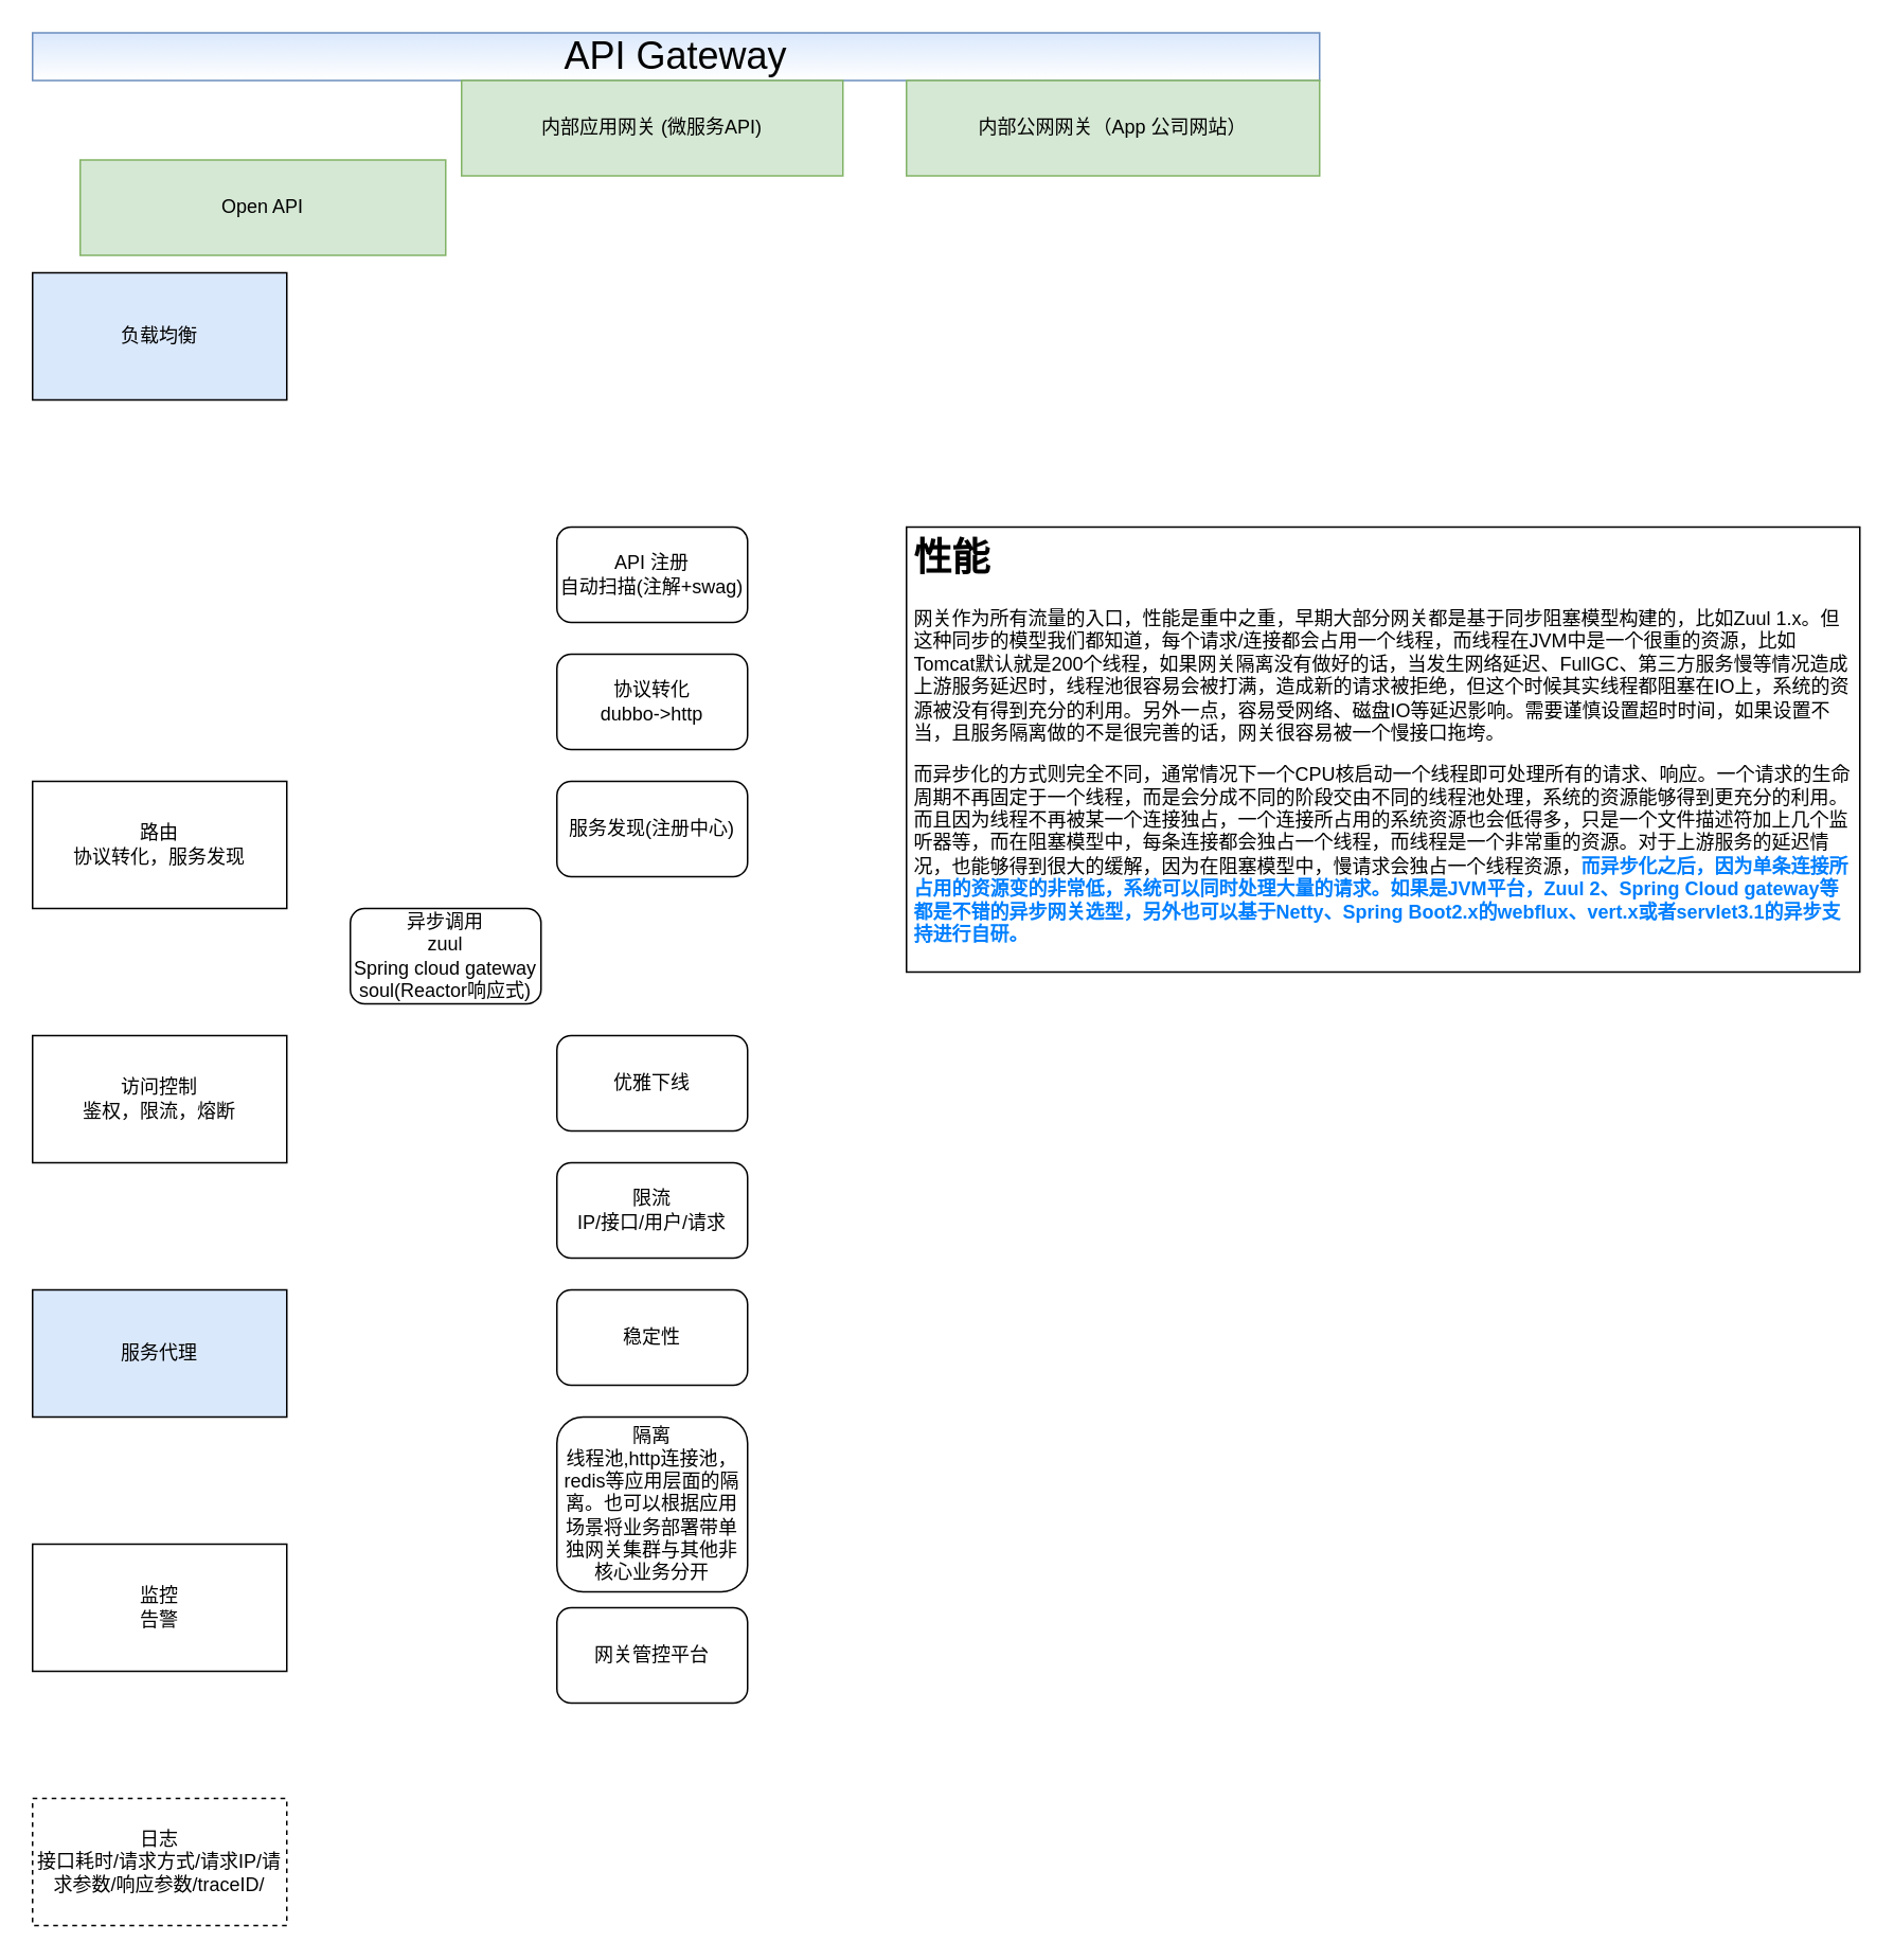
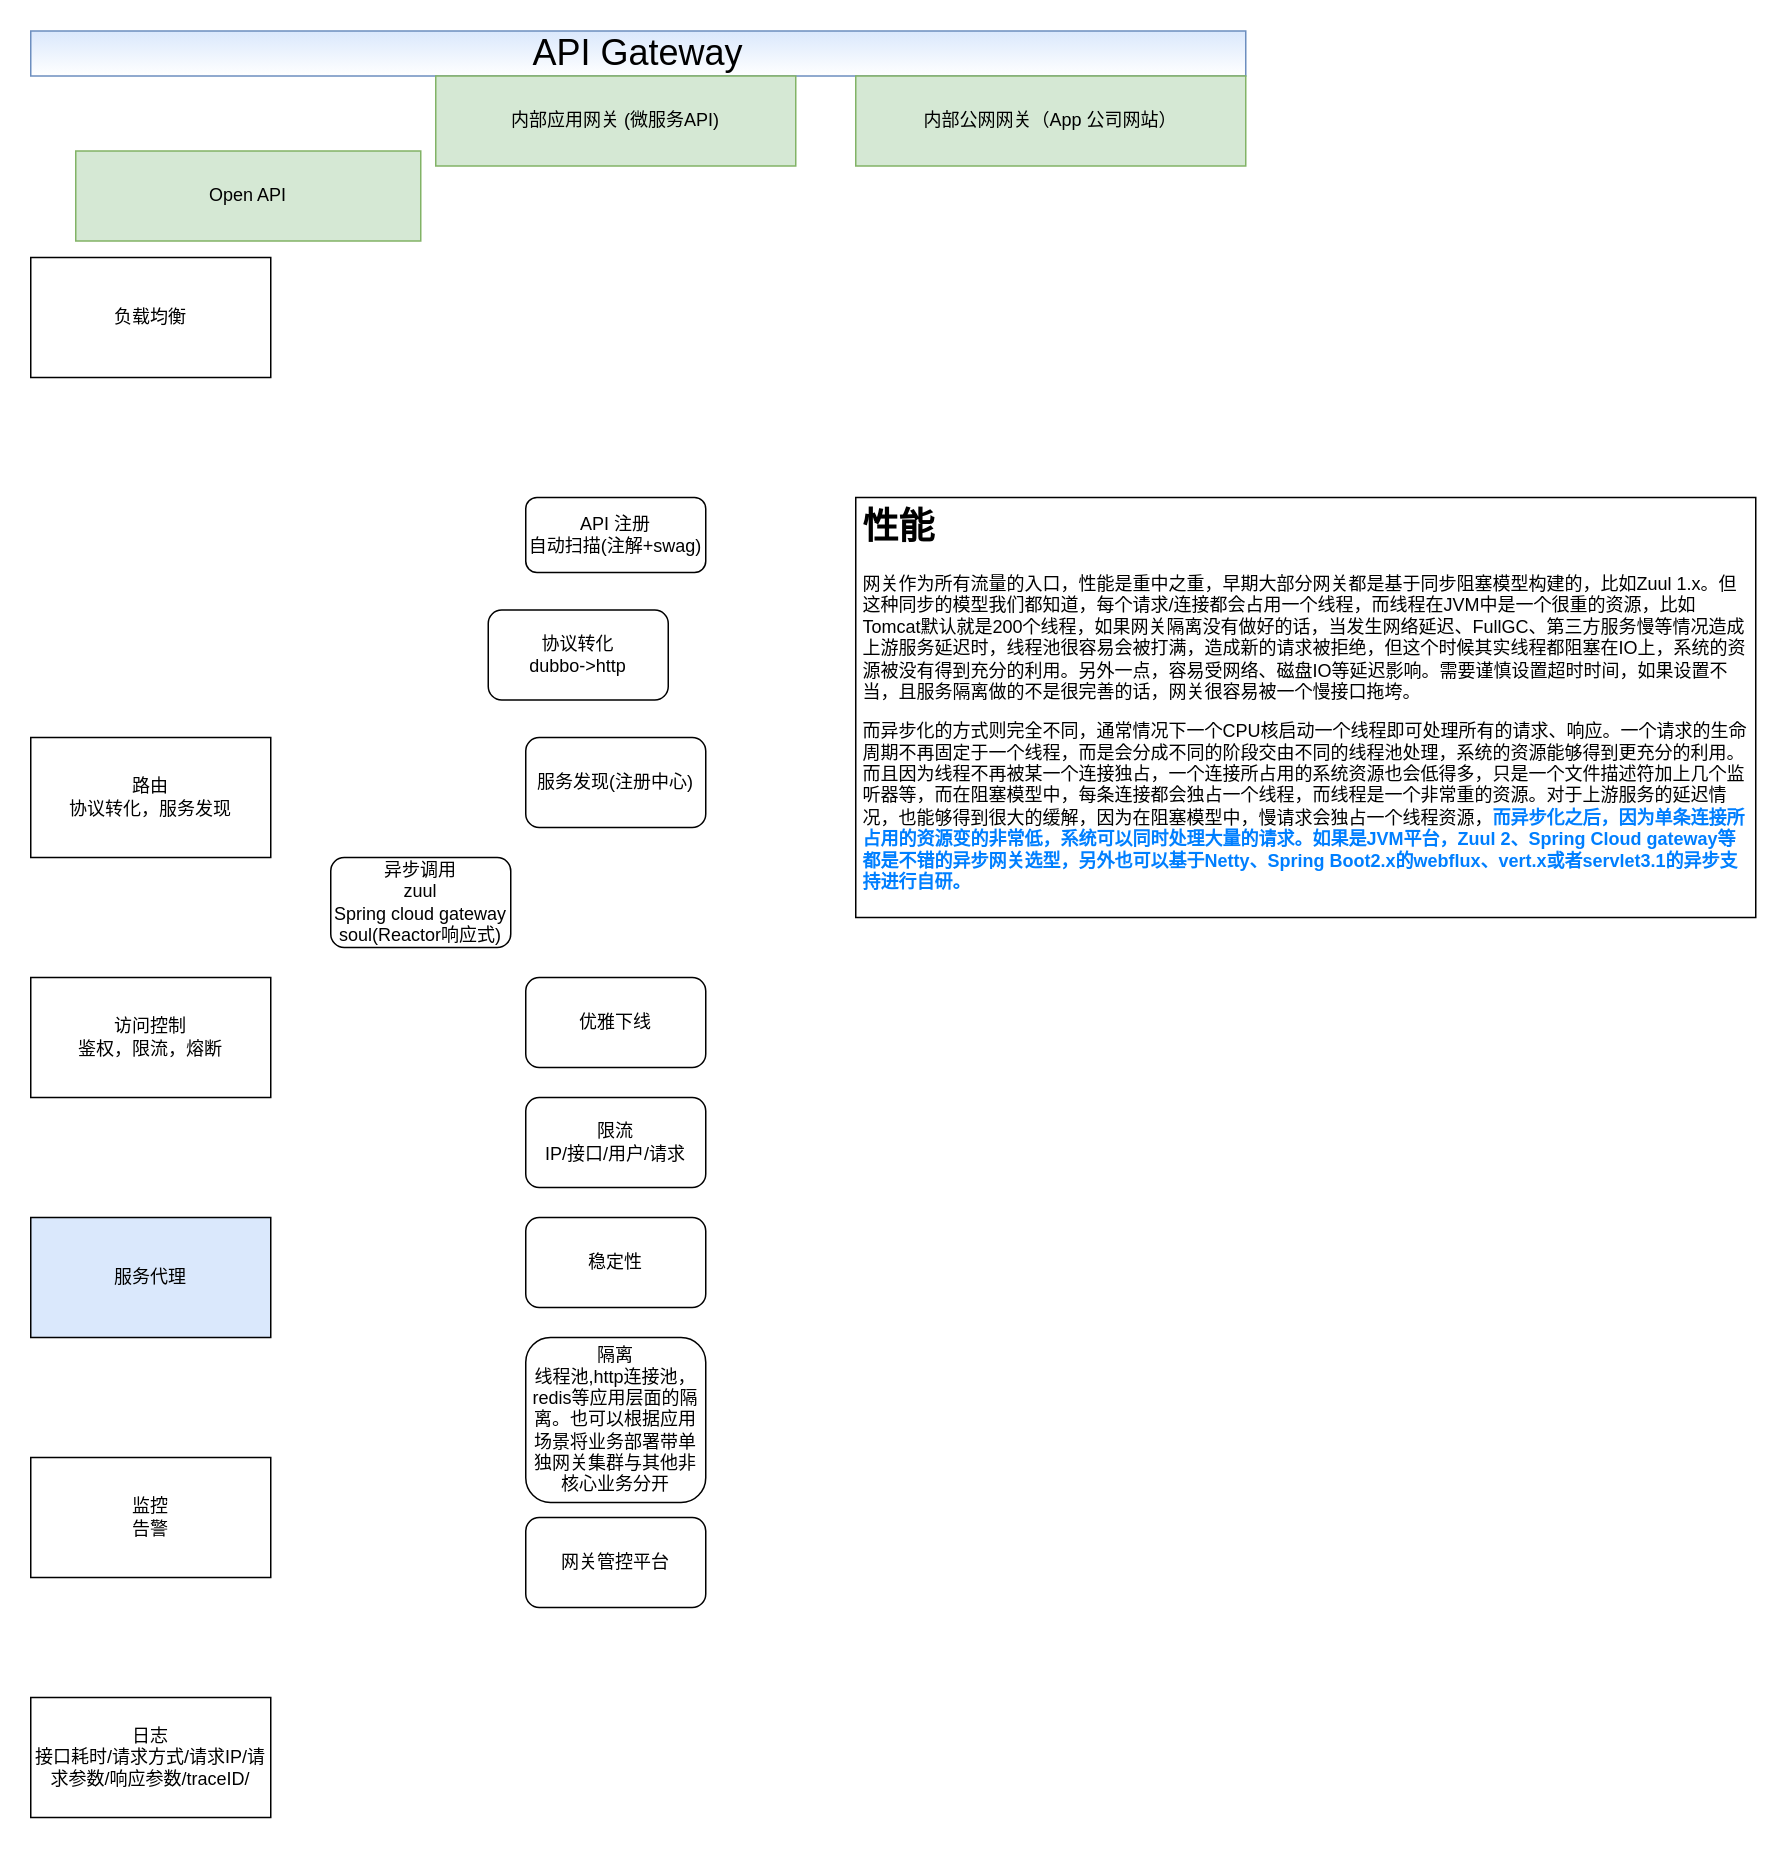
  <mxCell id="0" />
  <mxCell id="1" parent="0" />
- <mxCell id="2" value="负载均衡" style="rounded=0;whiteSpace=wrap;html=1;fillColor=#dae8fc;" vertex="1" parent="1"><mxGeometry x="20" y="171" width="160" height="80" as="geometry" /></mxCell>
+ <mxCell id="2" value="负载均衡" style="rounded=0;whiteSpace=wrap;html=1;" vertex="1" parent="1"><mxGeometry x="20" y="171" width="160" height="80" as="geometry" /></mxCell>
  <mxCell id="3" value="路由&lt;br&gt;协议转化，服务发现" style="rounded=0;whiteSpace=wrap;html=1;" vertex="1" parent="1"><mxGeometry x="20" y="491" width="160" height="80" as="geometry" /></mxCell>
  <mxCell id="4" value="访问控制&lt;br&gt;鉴权，限流，熔断" style="rounded=0;whiteSpace=wrap;html=1;" vertex="1" parent="1"><mxGeometry x="20" y="651" width="160" height="80" as="geometry" /></mxCell>
  <mxCell id="5" value="服务代理" style="rounded=0;whiteSpace=wrap;html=1;fillColor=#dae8fc;" vertex="1" parent="1"><mxGeometry x="20" y="811" width="160" height="80" as="geometry" /></mxCell>
  <mxCell id="6" value="监控&lt;br&gt;告警" style="rounded=0;whiteSpace=wrap;html=1;" vertex="1" parent="1"><mxGeometry x="20" y="971" width="160" height="80" as="geometry" /></mxCell>
- <mxCell id="7" value="日志&lt;br&gt;接口耗时/请求方式/请求IP/请求参数/响应参数/traceID/" style="rounded=0;whiteSpace=wrap;html=1;dashed=1;" vertex="1" parent="1"><mxGeometry x="20" y="1131" width="160" height="80" as="geometry" /></mxCell>
+ <mxCell id="7" value="日志&lt;br&gt;接口耗时/请求方式/请求IP/请求参数/响应参数/traceID/" style="rounded=0;whiteSpace=wrap;html=1;" vertex="1" parent="1"><mxGeometry x="20" y="1131" width="160" height="80" as="geometry" /></mxCell>
  <mxCell id="8" value="&lt;font style=&quot;font-size: 24px&quot;&gt;API Gateway&lt;/font&gt;" style="rounded=0;whiteSpace=wrap;html=1;strokeColor=#6c8ebf;fillColor=#dae8fc;gradientColor=#ffffff;" vertex="1" parent="1"><mxGeometry x="20" y="20" width="810" height="30" as="geometry" /></mxCell>
  <mxCell id="9" value="Open API" style="rounded=0;whiteSpace=wrap;html=1;fillColor=#d5e8d4;strokeColor=#82b366;" vertex="1" parent="1"><mxGeometry x="50" y="100" width="230" height="60" as="geometry" /></mxCell>
  <mxCell id="10" value="内部应用网关 (微服务API)" style="rounded=0;whiteSpace=wrap;html=1;fillColor=#d5e8d4;strokeColor=#82b366;" vertex="1" parent="1"><mxGeometry x="290" y="50" width="240" height="60" as="geometry" /></mxCell>
  <mxCell id="11" value="内部公网网关（App 公司网站）" style="rounded=0;whiteSpace=wrap;html=1;fillColor=#d5e8d4;strokeColor=#82b366;" vertex="1" parent="1"><mxGeometry x="570" y="50" width="260" height="60" as="geometry" /></mxCell>
- <mxCell id="12" value="API 注册 &lt;br&gt;自动扫描(注解+swag)" style="rounded=1;whiteSpace=wrap;html=1;strokeColor=#000000;fillColor=#ffffff;gradientColor=#ffffff;" vertex="1" parent="1"><mxGeometry x="350" y="331" width="120" height="60" as="geometry" /></mxCell>
- <mxCell id="13" value="协议转化&lt;br&gt;dubbo-&amp;gt;http" style="rounded=1;whiteSpace=wrap;html=1;strokeColor=#000000;fillColor=#ffffff;gradientColor=#ffffff;" vertex="1" parent="1"><mxGeometry x="350" y="411" width="120" height="60" as="geometry" /></mxCell>
+ <mxCell id="12" value="API 注册 &lt;br&gt;自动扫描(注解+swag)" style="rounded=1;whiteSpace=wrap;html=1;strokeColor=#000000;fillColor=#ffffff;gradientColor=#ffffff;" vertex="1" parent="1"><mxGeometry x="350" y="331" width="120" height="50" as="geometry" /></mxCell>
+ <mxCell id="13" value="协议转化&lt;br&gt;dubbo-&amp;gt;http" style="rounded=1;whiteSpace=wrap;html=1;strokeColor=#000000;fillColor=#ffffff;gradientColor=#ffffff;" vertex="1" parent="1"><mxGeometry x="325" y="406" width="120" height="60" as="geometry" /></mxCell>
  <mxCell id="14" value="服务发现(注册中心)" style="rounded=1;whiteSpace=wrap;html=1;strokeColor=#000000;fillColor=#ffffff;gradientColor=#ffffff;" vertex="1" parent="1"><mxGeometry x="350" y="491" width="120" height="60" as="geometry" /></mxCell>
  <mxCell id="15" value="异步调用&lt;br&gt;zuul&lt;br&gt;Spring cloud gateway&lt;br&gt;soul(Reactor响应式)" style="rounded=1;whiteSpace=wrap;html=1;strokeColor=#000000;fillColor=#ffffff;gradientColor=#ffffff;" vertex="1" parent="1"><mxGeometry x="220" y="571" width="120" height="60" as="geometry" /></mxCell>
  <mxCell id="16" value="优雅下线" style="rounded=1;whiteSpace=wrap;html=1;strokeColor=#000000;fillColor=#ffffff;gradientColor=#ffffff;" vertex="1" parent="1"><mxGeometry x="350" y="651" width="120" height="60" as="geometry" /></mxCell>
  <mxCell id="17" value="&lt;h1&gt;性能&lt;/h1&gt;&lt;p&gt;网关作为所有流量的入口，性能是重中之重，早期大部分网关都是基于同步阻塞模型构建的，比如Zuul 1.x。但这种同步的模型我们都知道，每个请求/连接都会占用一个线程，而线程在JVM中是一个很重的资源，比如Tomcat默认就是200个线程，如果网关隔离没有做好的话，当发生网络延迟、FullGC、第三方服务慢等情况造成上游服务延迟时，线程池很容易会被打满，造成新的请求被拒绝，但这个时候其实线程都阻塞在IO上，系统的资源被没有得到充分的利用。另外一点，容易受网络、磁盘IO等延迟影响。需要谨慎设置超时时间，如果设置不当，且服务隔离做的不是很完善的话，网关很容易被一个慢接口拖垮。&lt;/p&gt;&lt;p&gt;而异步化的方式则完全不同，通常情况下一个CPU核启动一个线程即可处理所有的请求、响应。一个请求的生命周期不再固定于一个线程，而是会分成不同的阶段交由不同的线程池处理，系统的资源能够得到更充分的利用。而且因为线程不再被某一个连接独占，一个连接所占用的系统资源也会低得多，只是一个文件描述符加上几个监听器等，而在阻塞模型中，每条连接都会独占一个线程，而线程是一个非常重的资源。对于上游服务的延迟情况，也能够得到很大的缓解，因为在阻塞模型中，慢请求会独占一个线程资源，&lt;b&gt;&lt;font color=&quot;#007fff&quot;&gt;而异步化之后，因为单条连接所占用的资源变的非常低，系统可以同时处理大量的请求。如果是JVM平台，Zuul 2、Spring Cloud gateway等都是不错的异步网关选型，另外也可以基于Netty、Spring Boot2.x的webflux、vert.x或者servlet3.1的异步支持进行自研。&lt;/font&gt;&lt;/b&gt;&lt;br&gt;&lt;/p&gt;" style="text;html=1;spacing=5;spacingTop=-20;whiteSpace=wrap;overflow=hidden;rounded=0;fillColor=#ffffff;strokeColor=#000000;" vertex="1" parent="1"><mxGeometry x="570" y="331" width="600" height="280" as="geometry" /></mxCell>
  <mxCell id="18" value="限流&lt;br&gt;IP/接口/用户/请求" style="rounded=1;whiteSpace=wrap;html=1;strokeColor=#000000;fillColor=#ffffff;gradientColor=#ffffff;" vertex="1" parent="1"><mxGeometry x="350" y="731" width="120" height="60" as="geometry" /></mxCell>
  <mxCell id="19" value="稳定性&lt;br&gt;" style="rounded=1;whiteSpace=wrap;html=1;strokeColor=#000000;fillColor=#ffffff;gradientColor=#ffffff;" vertex="1" parent="1"><mxGeometry x="350" y="811" width="120" height="60" as="geometry" /></mxCell>
  <mxCell id="20" value="隔离&lt;br&gt;线程池,http连接池，redis等应用层面的隔离。也可以根据应用场景将业务部署带单独网关集群与其他非核心业务分开" style="rounded=1;whiteSpace=wrap;html=1;strokeColor=#000000;fillColor=#ffffff;gradientColor=#ffffff;" vertex="1" parent="1"><mxGeometry x="350" y="891" width="120" height="110" as="geometry" /></mxCell>
  <mxCell id="21" value="网关管控平台" style="rounded=1;whiteSpace=wrap;html=1;strokeColor=#000000;fillColor=#ffffff;gradientColor=#ffffff;" vertex="1" parent="1"><mxGeometry x="350" y="1011" width="120" height="60" as="geometry" /></mxCell>
